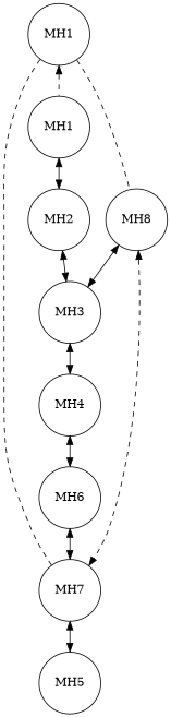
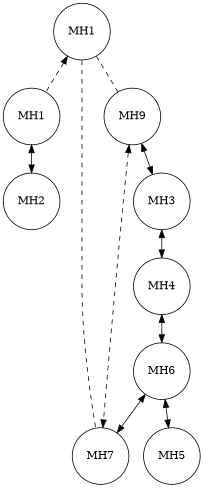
  graph {
    rankdir=TB
    node [shape=circle]
    edge [dir=both]
    n1 [height=.3 label=MH1 width=.3]
    n2 [height=.3 label=MH1 width=.3]
    MH2 [height=.3 width=.3]
    MH3 [height=.3 width=.3]
    MH4 [height=.3 width=.3]
    MH5 [height=.3 width=.3]
    MH6 [height=.3 width=.3]
    MH7 [height=.3 width=.3]
-   MH8 [height=.3 width=.3]
+   MH8 [height=.3 width=.3 label=MH9]
    subgraph sub_1 {
      n1
      n2
      MH2
      MH3
      MH4
      MH5
      MH6
      MH7
      MH8
    }
    n1 -- MH2
    n2 -- n1 [dir=back style=dashed]
    n2 -- MH7 [style=dashed dir=""]
    n2 -- MH8 [style=dashed dir=""]
-   MH2 -- MH3
    MH3 -- MH4
    MH4 -- MH6
-   MH7 -- MH5
+   MH6 -- MH5
    MH6 -- MH7
    MH8 -- MH3
    MH8 -- MH7 [style=dashed]
  }
